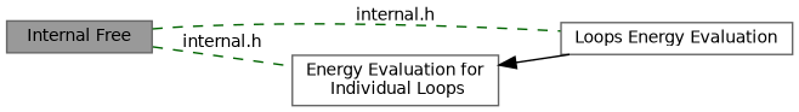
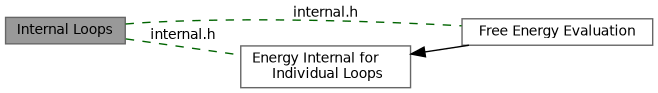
  digraph {
    rankdir=LR
    node [color=grey40 fillcolor=white fontname=Helvetica fontsize=10 shape=box style=filled]
    edge [dir=none fontname=Helvetica fontsize=10 labelfontname=Helvetica labelfontsize=10 shape=plaintext style=dashed color=darkgreen]
-   n1 [height=0.2 label="Loops Energy Evaluation" width=0.4]
-   n2 [height=0.2 label="Energy Evaluation for\l Individual Loops" width=0.4]
-   n3 [color=gray40 fillcolor=grey60 fontcolor=black height=0.2 label="Internal Free" width=0.4]
+   n1 [height=0.2 label="Free Energy Evaluation" width=0.4]
+   n2 [height=0.2 label="Energy Internal for\l Individual Loops" width=0.4]
+   n3 [color=gray40 fillcolor=grey60 fontcolor=black height=0.2 label="Internal Loops" width=0.4]
    n2 -> n1 [dir=back style=solid color=""]
    n3 -> n1 [label="internal.h"]
    n3 -> n2 [label="internal.h"]
  }
